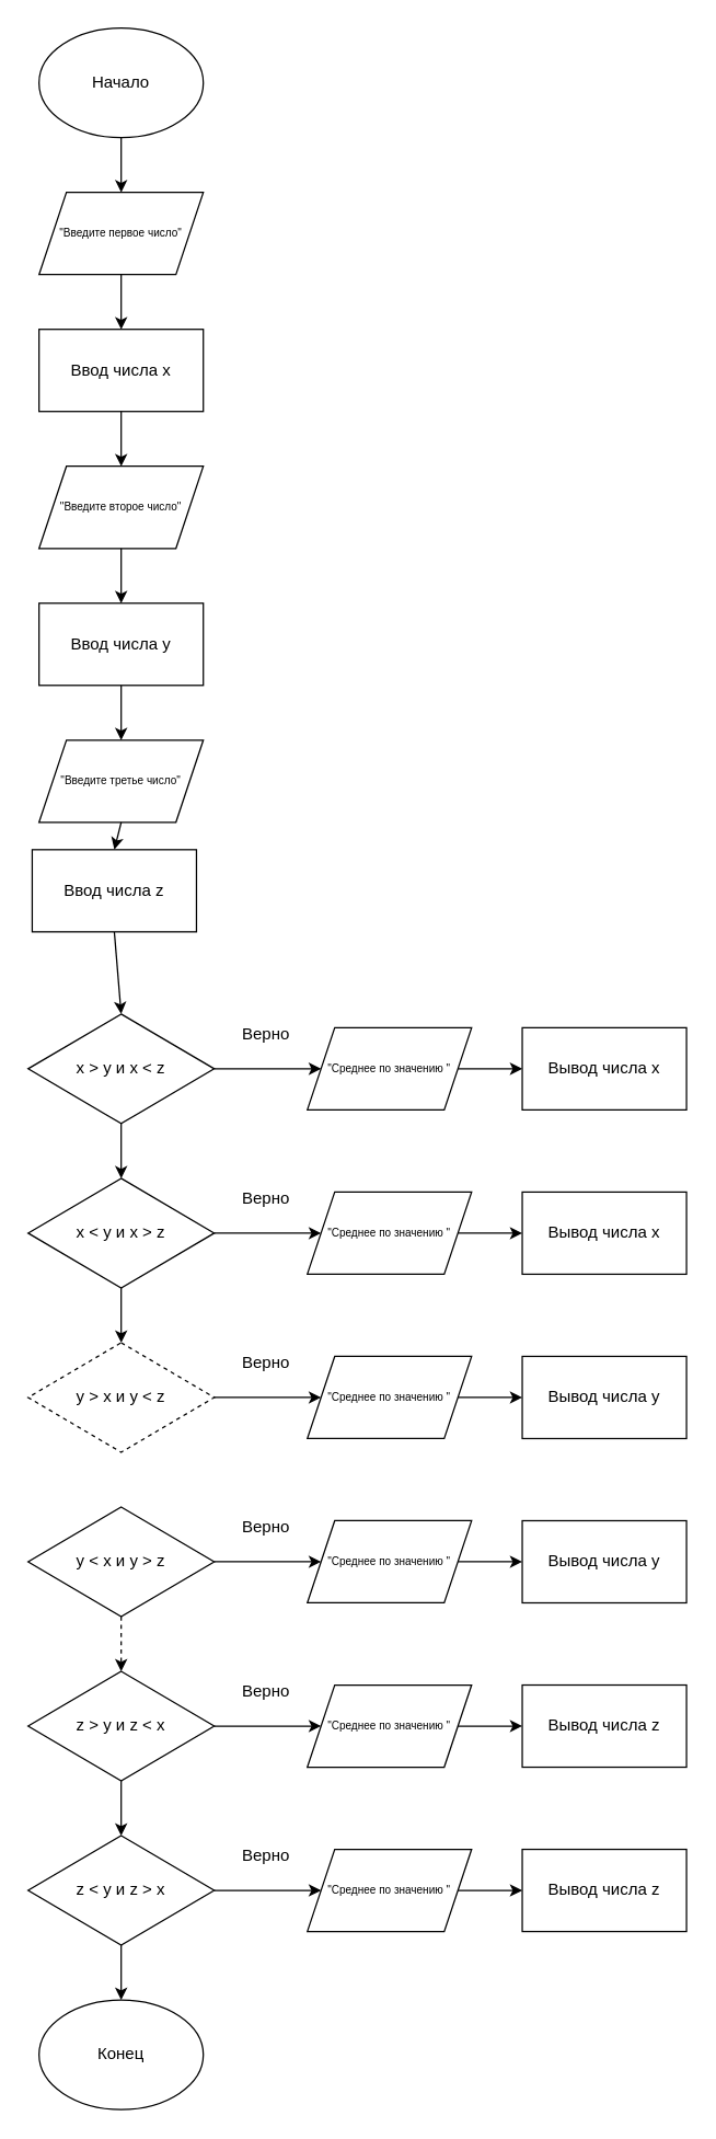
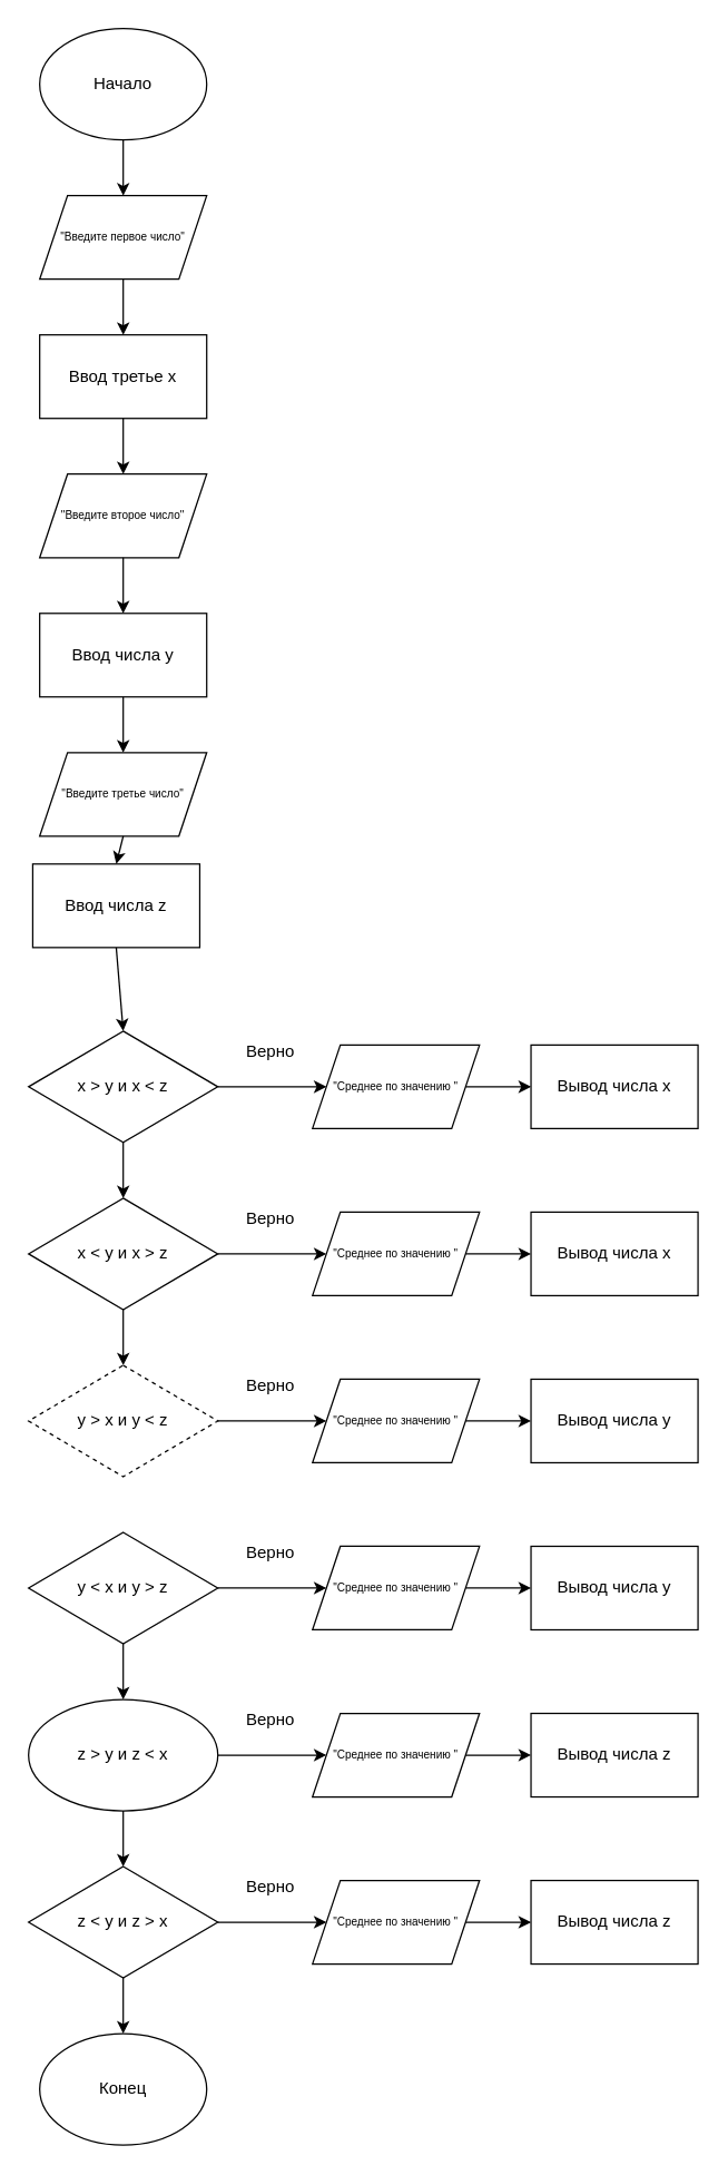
  <mxCell id="0" />
  <mxCell id="1" parent="0" />
  <mxCell id="2" value="Начало" style="ellipse;whiteSpace=wrap;html=1;" vertex="1" parent="1"><mxGeometry x="28" y="20" width="120" height="80" as="geometry" /></mxCell>
  <mxCell id="3" value="x &amp;gt; y и x &amp;lt; z" style="rhombus;whiteSpace=wrap;html=1;" vertex="1" parent="1"><mxGeometry x="20" y="740" width="136" height="80" as="geometry" /></mxCell>
  <mxCell id="4" value="" style="endArrow=classic;html=1;rounded=0;entryX=0.5;entryY=0;entryDx=0;entryDy=0;exitX=0.5;exitY=1;exitDx=0;exitDy=0;" edge="1" parent="1" source="22" target="3"><mxGeometry width="50" height="50" relative="1" as="geometry"><mxPoint x="88" y="700" as="sourcePoint" /><mxPoint x="-106" y="710" as="targetPoint" /></mxGeometry></mxCell>
  <mxCell id="5" value="Вывод числа x" style="rounded=0;whiteSpace=wrap;html=1;" vertex="1" parent="1"><mxGeometry x="381" y="750" width="120" height="60" as="geometry" /></mxCell>
  <mxCell id="6" value="" style="endArrow=classic;html=1;rounded=0;exitX=0.5;exitY=1;exitDx=0;exitDy=0;entryX=0.5;entryY=0;entryDx=0;entryDy=0;" edge="1" parent="1" source="3" target="7"><mxGeometry width="50" height="50" relative="1" as="geometry"><mxPoint x="-76" y="870" as="sourcePoint" /><mxPoint x="88" y="860" as="targetPoint" /></mxGeometry></mxCell>
  <mxCell id="7" value="x &amp;lt; y и x &amp;gt; z" style="rhombus;whiteSpace=wrap;html=1;" vertex="1" parent="1"><mxGeometry x="20" y="860" width="136" height="80" as="geometry" /></mxCell>
  <mxCell id="8" value="Вывод числа x" style="rounded=0;whiteSpace=wrap;html=1;" vertex="1" parent="1"><mxGeometry x="381" y="870" width="120" height="60" as="geometry" /></mxCell>
  <mxCell id="9" value="y &amp;gt; x и y &amp;lt; z" style="rhombus;whiteSpace=wrap;html=1;dashed=1;" vertex="1" parent="1"><mxGeometry x="20" y="980" width="136" height="80" as="geometry" /></mxCell>
  <mxCell id="10" value="" style="endArrow=classic;html=1;rounded=0;entryX=0.5;entryY=0;entryDx=0;entryDy=0;exitX=0.5;exitY=1;exitDx=0;exitDy=0;" edge="1" parent="1" source="7" target="9"><mxGeometry width="50" height="50" relative="1" as="geometry"><mxPoint x="-166" y="960" as="sourcePoint" /><mxPoint x="-116" y="910" as="targetPoint" /></mxGeometry></mxCell>
  <mxCell id="11" value="y &amp;lt; x и y &amp;gt; z" style="rhombus;whiteSpace=wrap;html=1;" vertex="1" parent="1"><mxGeometry x="20" y="1100" width="136" height="80" as="geometry" /></mxCell>
- <mxCell id="12" value="z &amp;gt; y и z &amp;lt; x" style="rhombus;whiteSpace=wrap;html=1;" vertex="1" parent="1"><mxGeometry x="20" y="1220" width="136" height="80" as="geometry" /></mxCell>
+ <mxCell id="12" value="z &amp;gt; y и z &amp;lt; x" style="ellipse;whiteSpace=wrap;html=1;" vertex="1" parent="1"><mxGeometry x="20" y="1220" width="136" height="80" as="geometry" /></mxCell>
  <mxCell id="13" value="z &amp;lt; y и z &amp;gt; x" style="rhombus;whiteSpace=wrap;html=1;" vertex="1" parent="1"><mxGeometry x="20" y="1340" width="136" height="80" as="geometry" /></mxCell>
- <mxCell id="14" value="" style="endArrow=classic;html=1;rounded=0;entryX=0.5;entryY=0;entryDx=0;entryDy=0;exitX=0.5;exitY=1;exitDx=0;exitDy=0;dashed=1;" edge="1" parent="1" source="11" target="12"><mxGeometry width="50" height="50" relative="1" as="geometry"><mxPoint x="-166" y="1270" as="sourcePoint" /><mxPoint x="-116" y="1220" as="targetPoint" /></mxGeometry></mxCell>
+ <mxCell id="14" value="" style="endArrow=classic;html=1;rounded=0;entryX=0.5;entryY=0;entryDx=0;entryDy=0;exitX=0.5;exitY=1;exitDx=0;exitDy=0;" edge="1" parent="1" source="11" target="12"><mxGeometry width="50" height="50" relative="1" as="geometry"><mxPoint x="-166" y="1270" as="sourcePoint" /><mxPoint x="-116" y="1220" as="targetPoint" /></mxGeometry></mxCell>
  <mxCell id="15" value="" style="endArrow=classic;html=1;rounded=0;entryX=0.5;entryY=0;entryDx=0;entryDy=0;exitX=0.5;exitY=1;exitDx=0;exitDy=0;" edge="1" parent="1" source="12" target="13"><mxGeometry width="50" height="50" relative="1" as="geometry"><mxPoint x="-136" y="1310" as="sourcePoint" /><mxPoint x="-86" y="1260" as="targetPoint" /></mxGeometry></mxCell>
  <mxCell id="16" value="Конец" style="ellipse;whiteSpace=wrap;html=1;" vertex="1" parent="1"><mxGeometry x="28" y="1460" width="120" height="80" as="geometry" /></mxCell>
  <mxCell id="17" value="" style="endArrow=classic;html=1;rounded=0;exitX=0.5;exitY=1;exitDx=0;exitDy=0;entryX=0.5;entryY=0;entryDx=0;entryDy=0;" edge="1" parent="1" source="13" target="16"><mxGeometry width="50" height="50" relative="1" as="geometry"><mxPoint x="344" y="1470" as="sourcePoint" /><mxPoint x="394" y="1420" as="targetPoint" /></mxGeometry></mxCell>
  <mxCell id="18" value="Вывод числа y" style="rounded=0;whiteSpace=wrap;html=1;" vertex="1" parent="1"><mxGeometry x="381" y="990" width="120" height="60" as="geometry" /></mxCell>
  <mxCell id="19" value="Вывод числа y" style="rounded=0;whiteSpace=wrap;html=1;" vertex="1" parent="1"><mxGeometry x="381" y="1110" width="120" height="60" as="geometry" /></mxCell>
  <mxCell id="20" value="Вывод числа z" style="rounded=0;whiteSpace=wrap;html=1;" vertex="1" parent="1"><mxGeometry x="381" y="1230" width="120" height="60" as="geometry" /></mxCell>
  <mxCell id="21" value="Вывод числа z" style="rounded=0;whiteSpace=wrap;html=1;" vertex="1" parent="1"><mxGeometry x="381" y="1350" width="120" height="60" as="geometry" /></mxCell>
  <mxCell id="22" value="Ввод числа z" style="rounded=0;whiteSpace=wrap;html=1;" vertex="1" parent="1"><mxGeometry x="23" y="620" width="120" height="60" as="geometry" /></mxCell>
  <mxCell id="23" value="&lt;div&gt;&lt;span style=&quot;background-color: transparent; color: light-dark(rgb(0, 0, 0), rgb(255, 255, 255));&quot;&gt;&quot;Введите третье число&quot;&lt;/span&gt;&lt;/div&gt;" style="shape=parallelogram;perimeter=parallelogramPerimeter;whiteSpace=wrap;html=1;fixedSize=1;fontSize=8;align=center;" vertex="1" parent="1"><mxGeometry x="28" y="540" width="120" height="60" as="geometry" /></mxCell>
  <mxCell id="24" value="" style="endArrow=classic;html=1;rounded=0;entryX=0.5;entryY=0;entryDx=0;entryDy=0;exitX=0.5;exitY=1;exitDx=0;exitDy=0;" edge="1" parent="1" source="23" target="22"><mxGeometry width="50" height="50" relative="1" as="geometry"><mxPoint x="-106" y="680" as="sourcePoint" /><mxPoint x="-56" y="630" as="targetPoint" /></mxGeometry></mxCell>
  <mxCell id="25" value="" style="endArrow=classic;html=1;rounded=0;entryX=0.5;entryY=0;entryDx=0;entryDy=0;exitX=0.5;exitY=1;exitDx=0;exitDy=0;" edge="1" parent="1" source="26" target="23"><mxGeometry width="50" height="50" relative="1" as="geometry"><mxPoint x="88" y="490" as="sourcePoint" /><mxPoint x="114" y="410" as="targetPoint" /></mxGeometry></mxCell>
  <mxCell id="26" value="Ввод числа y" style="rounded=0;whiteSpace=wrap;html=1;" vertex="1" parent="1"><mxGeometry x="28" y="440" width="120" height="60" as="geometry" /></mxCell>
  <mxCell id="27" value="&quot;Введите второе число&quot;" style="shape=parallelogram;perimeter=parallelogramPerimeter;whiteSpace=wrap;html=1;fixedSize=1;fontSize=8;" vertex="1" parent="1"><mxGeometry x="28" y="340" width="120" height="60" as="geometry" /></mxCell>
  <mxCell id="28" value="" style="endArrow=classic;html=1;rounded=0;entryX=0.5;entryY=0;entryDx=0;entryDy=0;exitX=0.5;exitY=1;exitDx=0;exitDy=0;" edge="1" parent="1" source="27" target="26"><mxGeometry width="50" height="50" relative="1" as="geometry"><mxPoint x="88" y="380" as="sourcePoint" /><mxPoint x="-6" y="340" as="targetPoint" /></mxGeometry></mxCell>
- <mxCell id="29" value="Ввод числа x" style="rounded=0;whiteSpace=wrap;html=1;" vertex="1" parent="1"><mxGeometry x="28" y="240" width="120" height="60" as="geometry" /></mxCell>
+ <mxCell id="29" value="Ввод третье x" style="rounded=0;whiteSpace=wrap;html=1;" vertex="1" parent="1"><mxGeometry x="28" y="240" width="120" height="60" as="geometry" /></mxCell>
  <mxCell id="30" value="" style="endArrow=classic;html=1;rounded=0;entryX=0.5;entryY=0;entryDx=0;entryDy=0;exitX=0.5;exitY=1;exitDx=0;exitDy=0;" edge="1" parent="1" source="29" target="27"><mxGeometry width="50" height="50" relative="1" as="geometry"><mxPoint x="-86" y="340" as="sourcePoint" /><mxPoint x="-36" y="290" as="targetPoint" /></mxGeometry></mxCell>
  <mxCell id="31" value="&lt;font&gt;&quot;Введите первое число&quot;&lt;/font&gt;" style="shape=parallelogram;perimeter=parallelogramPerimeter;whiteSpace=wrap;html=1;fixedSize=1;fontSize=8;" vertex="1" parent="1"><mxGeometry x="28" y="140" width="120" height="60" as="geometry" /></mxCell>
  <mxCell id="32" value="" style="endArrow=classic;html=1;rounded=0;entryX=0.5;entryY=0;entryDx=0;entryDy=0;exitX=0.5;exitY=1;exitDx=0;exitDy=0;" edge="1" parent="1" source="31" target="29"><mxGeometry width="50" height="50" relative="1" as="geometry"><mxPoint x="-126" y="230" as="sourcePoint" /><mxPoint x="-76" y="180" as="targetPoint" /></mxGeometry></mxCell>
  <mxCell id="33" value="" style="endArrow=classic;html=1;rounded=0;entryX=0.5;entryY=0;entryDx=0;entryDy=0;exitX=0.5;exitY=1;exitDx=0;exitDy=0;" edge="1" parent="1" source="2" target="31"><mxGeometry width="50" height="50" relative="1" as="geometry"><mxPoint x="-76" y="220" as="sourcePoint" /><mxPoint x="-26" y="170" as="targetPoint" /></mxGeometry></mxCell>
  <mxCell id="34" value="&quot;Среднее по значению &quot;" style="shape=parallelogram;perimeter=parallelogramPerimeter;whiteSpace=wrap;html=1;fixedSize=1;fontSize=8;" vertex="1" parent="1"><mxGeometry x="224" y="1350" width="120" height="60" as="geometry" /></mxCell>
  <mxCell id="35" value="&quot;Среднее по значению &quot;" style="shape=parallelogram;perimeter=parallelogramPerimeter;whiteSpace=wrap;html=1;fixedSize=1;fontSize=8;" vertex="1" parent="1"><mxGeometry x="224" y="750" width="120" height="60" as="geometry" /></mxCell>
  <mxCell id="36" value="&quot;Среднее по значению &quot;" style="shape=parallelogram;perimeter=parallelogramPerimeter;whiteSpace=wrap;html=1;fixedSize=1;fontSize=8;" vertex="1" parent="1"><mxGeometry x="224" y="870" width="120" height="60" as="geometry" /></mxCell>
  <mxCell id="37" value="&quot;Среднее по значению &quot;" style="shape=parallelogram;perimeter=parallelogramPerimeter;whiteSpace=wrap;html=1;fixedSize=1;fontSize=8;" vertex="1" parent="1"><mxGeometry x="224" y="1230" width="120" height="60" as="geometry" /></mxCell>
  <mxCell id="38" value="&quot;Среднее по значению &quot;" style="shape=parallelogram;perimeter=parallelogramPerimeter;whiteSpace=wrap;html=1;fixedSize=1;fontSize=8;" vertex="1" parent="1"><mxGeometry x="224" y="1110" width="120" height="60" as="geometry" /></mxCell>
  <mxCell id="39" value="&quot;Среднее по значению &quot;" style="shape=parallelogram;perimeter=parallelogramPerimeter;whiteSpace=wrap;html=1;fixedSize=1;fontSize=8;" vertex="1" parent="1"><mxGeometry x="224" y="990" width="120" height="60" as="geometry" /></mxCell>
  <mxCell id="40" value="" style="endArrow=classic;html=1;rounded=0;entryX=0;entryY=0.5;entryDx=0;entryDy=0;exitX=1;exitY=0.5;exitDx=0;exitDy=0;" edge="1" parent="1" source="39" target="18"><mxGeometry width="50" height="50" relative="1" as="geometry"><mxPoint x="-46" y="1130" as="sourcePoint" /><mxPoint x="4" y="1080" as="targetPoint" /></mxGeometry></mxCell>
  <mxCell id="41" value="" style="endArrow=classic;html=1;rounded=0;entryX=0;entryY=0.5;entryDx=0;entryDy=0;exitX=1;exitY=0.5;exitDx=0;exitDy=0;" edge="1" parent="1" source="9" target="39"><mxGeometry width="50" height="50" relative="1" as="geometry"><mxPoint x="-106" y="1080" as="sourcePoint" /><mxPoint x="-56" y="1030" as="targetPoint" /></mxGeometry></mxCell>
  <mxCell id="42" value="" style="endArrow=classic;html=1;rounded=0;entryX=0;entryY=0.5;entryDx=0;entryDy=0;exitX=1;exitY=0.5;exitDx=0;exitDy=0;" edge="1" parent="1" source="7" target="36"><mxGeometry width="50" height="50" relative="1" as="geometry"><mxPoint x="-56" y="930" as="sourcePoint" /><mxPoint x="-6" y="880" as="targetPoint" /></mxGeometry></mxCell>
  <mxCell id="43" value="" style="endArrow=classic;html=1;rounded=0;entryX=0;entryY=0.5;entryDx=0;entryDy=0;exitX=1;exitY=0.5;exitDx=0;exitDy=0;" edge="1" parent="1" source="36" target="8"><mxGeometry width="50" height="50" relative="1" as="geometry"><mxPoint x="-36" y="1010" as="sourcePoint" /><mxPoint x="14" y="960" as="targetPoint" /></mxGeometry></mxCell>
  <mxCell id="44" value="" style="endArrow=classic;html=1;rounded=0;entryX=0;entryY=0.5;entryDx=0;entryDy=0;exitX=1;exitY=0.5;exitDx=0;exitDy=0;" edge="1" parent="1" source="3" target="35"><mxGeometry width="50" height="50" relative="1" as="geometry"><mxPoint x="-106" y="850" as="sourcePoint" /><mxPoint x="-56" y="800" as="targetPoint" /></mxGeometry></mxCell>
  <mxCell id="45" value="" style="endArrow=classic;html=1;rounded=0;entryX=0;entryY=0.5;entryDx=0;entryDy=0;exitX=1;exitY=0.5;exitDx=0;exitDy=0;" edge="1" parent="1" source="35" target="5"><mxGeometry width="50" height="50" relative="1" as="geometry"><mxPoint x="-116" y="900" as="sourcePoint" /><mxPoint x="-66" y="850" as="targetPoint" /></mxGeometry></mxCell>
  <mxCell id="46" value="" style="endArrow=classic;html=1;rounded=0;entryX=0;entryY=0.5;entryDx=0;entryDy=0;exitX=1;exitY=0.5;exitDx=0;exitDy=0;" edge="1" parent="1" source="11" target="38"><mxGeometry width="50" height="50" relative="1" as="geometry"><mxPoint x="-116" y="1180" as="sourcePoint" /><mxPoint x="-66" y="1130" as="targetPoint" /></mxGeometry></mxCell>
  <mxCell id="47" value="" style="endArrow=classic;html=1;rounded=0;entryX=0;entryY=0.5;entryDx=0;entryDy=0;exitX=1;exitY=0.5;exitDx=0;exitDy=0;" edge="1" parent="1" source="38" target="19"><mxGeometry width="50" height="50" relative="1" as="geometry"><mxPoint x="-96" y="1170" as="sourcePoint" /><mxPoint x="-46" y="1120" as="targetPoint" /></mxGeometry></mxCell>
  <mxCell id="48" value="" style="endArrow=classic;html=1;rounded=0;entryX=0;entryY=0.5;entryDx=0;entryDy=0;exitX=1;exitY=0.5;exitDx=0;exitDy=0;" edge="1" parent="1" source="12" target="37"><mxGeometry width="50" height="50" relative="1" as="geometry"><mxPoint x="-106" y="1250" as="sourcePoint" /><mxPoint x="-56" y="1200" as="targetPoint" /></mxGeometry></mxCell>
  <mxCell id="49" value="" style="endArrow=classic;html=1;rounded=0;entryX=0;entryY=0.5;entryDx=0;entryDy=0;exitX=1;exitY=0.5;exitDx=0;exitDy=0;" edge="1" parent="1" source="37" target="20"><mxGeometry width="50" height="50" relative="1" as="geometry"><mxPoint x="-116" y="1280" as="sourcePoint" /><mxPoint x="-66" y="1230" as="targetPoint" /></mxGeometry></mxCell>
  <mxCell id="50" value="" style="endArrow=classic;html=1;rounded=0;entryX=0;entryY=0.5;entryDx=0;entryDy=0;exitX=1;exitY=0.5;exitDx=0;exitDy=0;" edge="1" parent="1" source="34" target="21"><mxGeometry width="50" height="50" relative="1" as="geometry"><mxPoint x="-96" y="1440" as="sourcePoint" /><mxPoint x="-46" y="1390" as="targetPoint" /></mxGeometry></mxCell>
  <mxCell id="51" value="" style="endArrow=classic;html=1;rounded=0;entryX=0;entryY=0.5;entryDx=0;entryDy=0;exitX=1;exitY=0.5;exitDx=0;exitDy=0;" edge="1" parent="1" source="13" target="34"><mxGeometry width="50" height="50" relative="1" as="geometry"><mxPoint x="-86" y="1420" as="sourcePoint" /><mxPoint x="-36" y="1370" as="targetPoint" /></mxGeometry></mxCell>
  <mxCell id="52" value="Верно" style="text;html=1;align=center;verticalAlign=middle;whiteSpace=wrap;rounded=0;" vertex="1" parent="1"><mxGeometry x="164" y="740" width="60" height="30" as="geometry" /></mxCell>
  <mxCell id="53" value="Верно" style="text;html=1;align=center;verticalAlign=middle;whiteSpace=wrap;rounded=0;" vertex="1" parent="1"><mxGeometry x="164" y="860" width="60" height="30" as="geometry" /></mxCell>
  <mxCell id="54" value="Верно" style="text;html=1;align=center;verticalAlign=middle;whiteSpace=wrap;rounded=0;" vertex="1" parent="1"><mxGeometry x="164" y="980" width="60" height="30" as="geometry" /></mxCell>
  <mxCell id="55" value="Верно" style="text;html=1;align=center;verticalAlign=middle;whiteSpace=wrap;rounded=0;" vertex="1" parent="1"><mxGeometry x="164" y="1100" width="60" height="30" as="geometry" /></mxCell>
  <mxCell id="56" value="Верно" style="text;html=1;align=center;verticalAlign=middle;whiteSpace=wrap;rounded=0;" vertex="1" parent="1"><mxGeometry x="164" y="1220" width="60" height="30" as="geometry" /></mxCell>
  <mxCell id="57" value="Верно" style="text;html=1;align=center;verticalAlign=middle;whiteSpace=wrap;rounded=0;" vertex="1" parent="1"><mxGeometry x="164" y="1340" width="60" height="30" as="geometry" /></mxCell>
